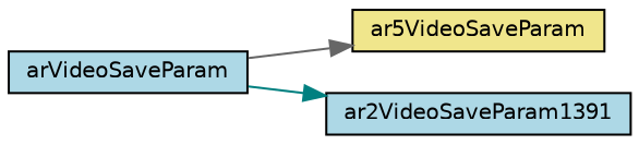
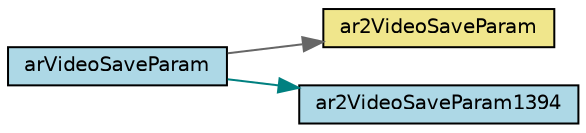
  digraph {
    rankdir=LR
    node [color=black fillcolor=lightblue fontname=Helvetica fontsize=10 shape=record style=filled]
    edge [fontname=Helvetica fontsize=10 labelfontname=Helvetica labelfontsize=10 style=solid]
    n1 [fontcolor=black height=0.2 label=arVideoSaveParam width=0.4]
-   n2 [fillcolor=khaki height=0.2 label=ar5VideoSaveParam width=0.4]
-   n3 [height=0.2 label=ar2VideoSaveParam1391 width=0.4]
+   n2 [fillcolor=khaki height=0.2 label=ar2VideoSaveParam width=0.4]
+   n3 [height=0.2 label=ar2VideoSaveParam1394 width=0.4]
    n1 -> n2 [color=gray40]
    n1 -> n3 [color=teal]
  }
